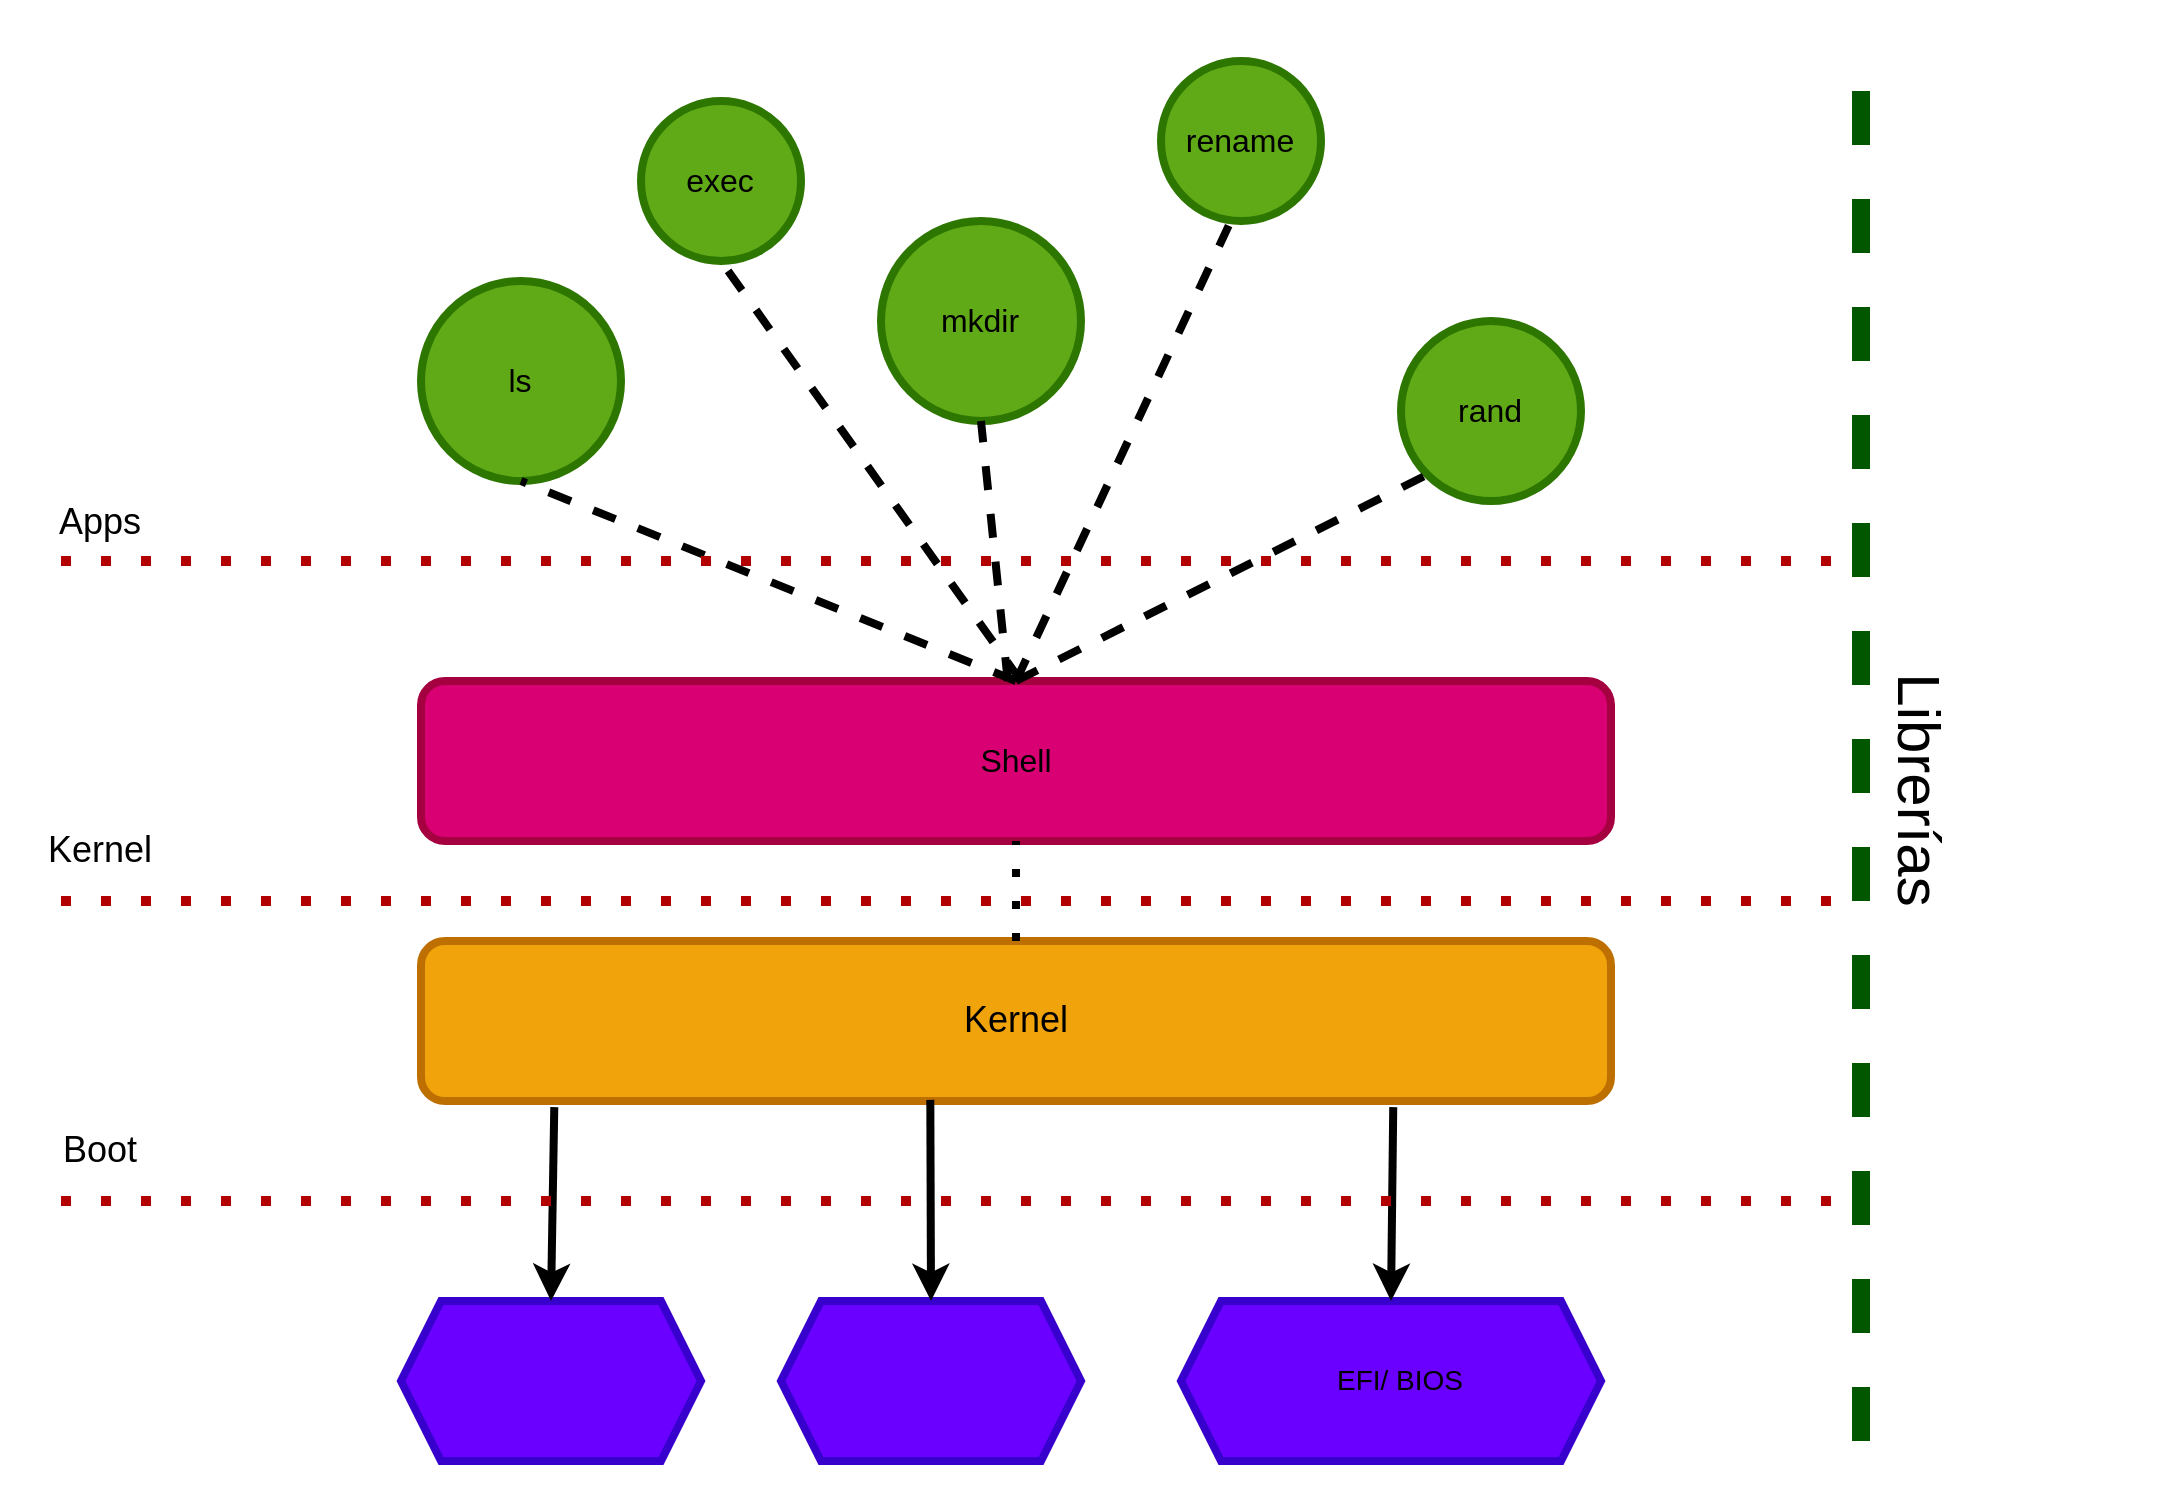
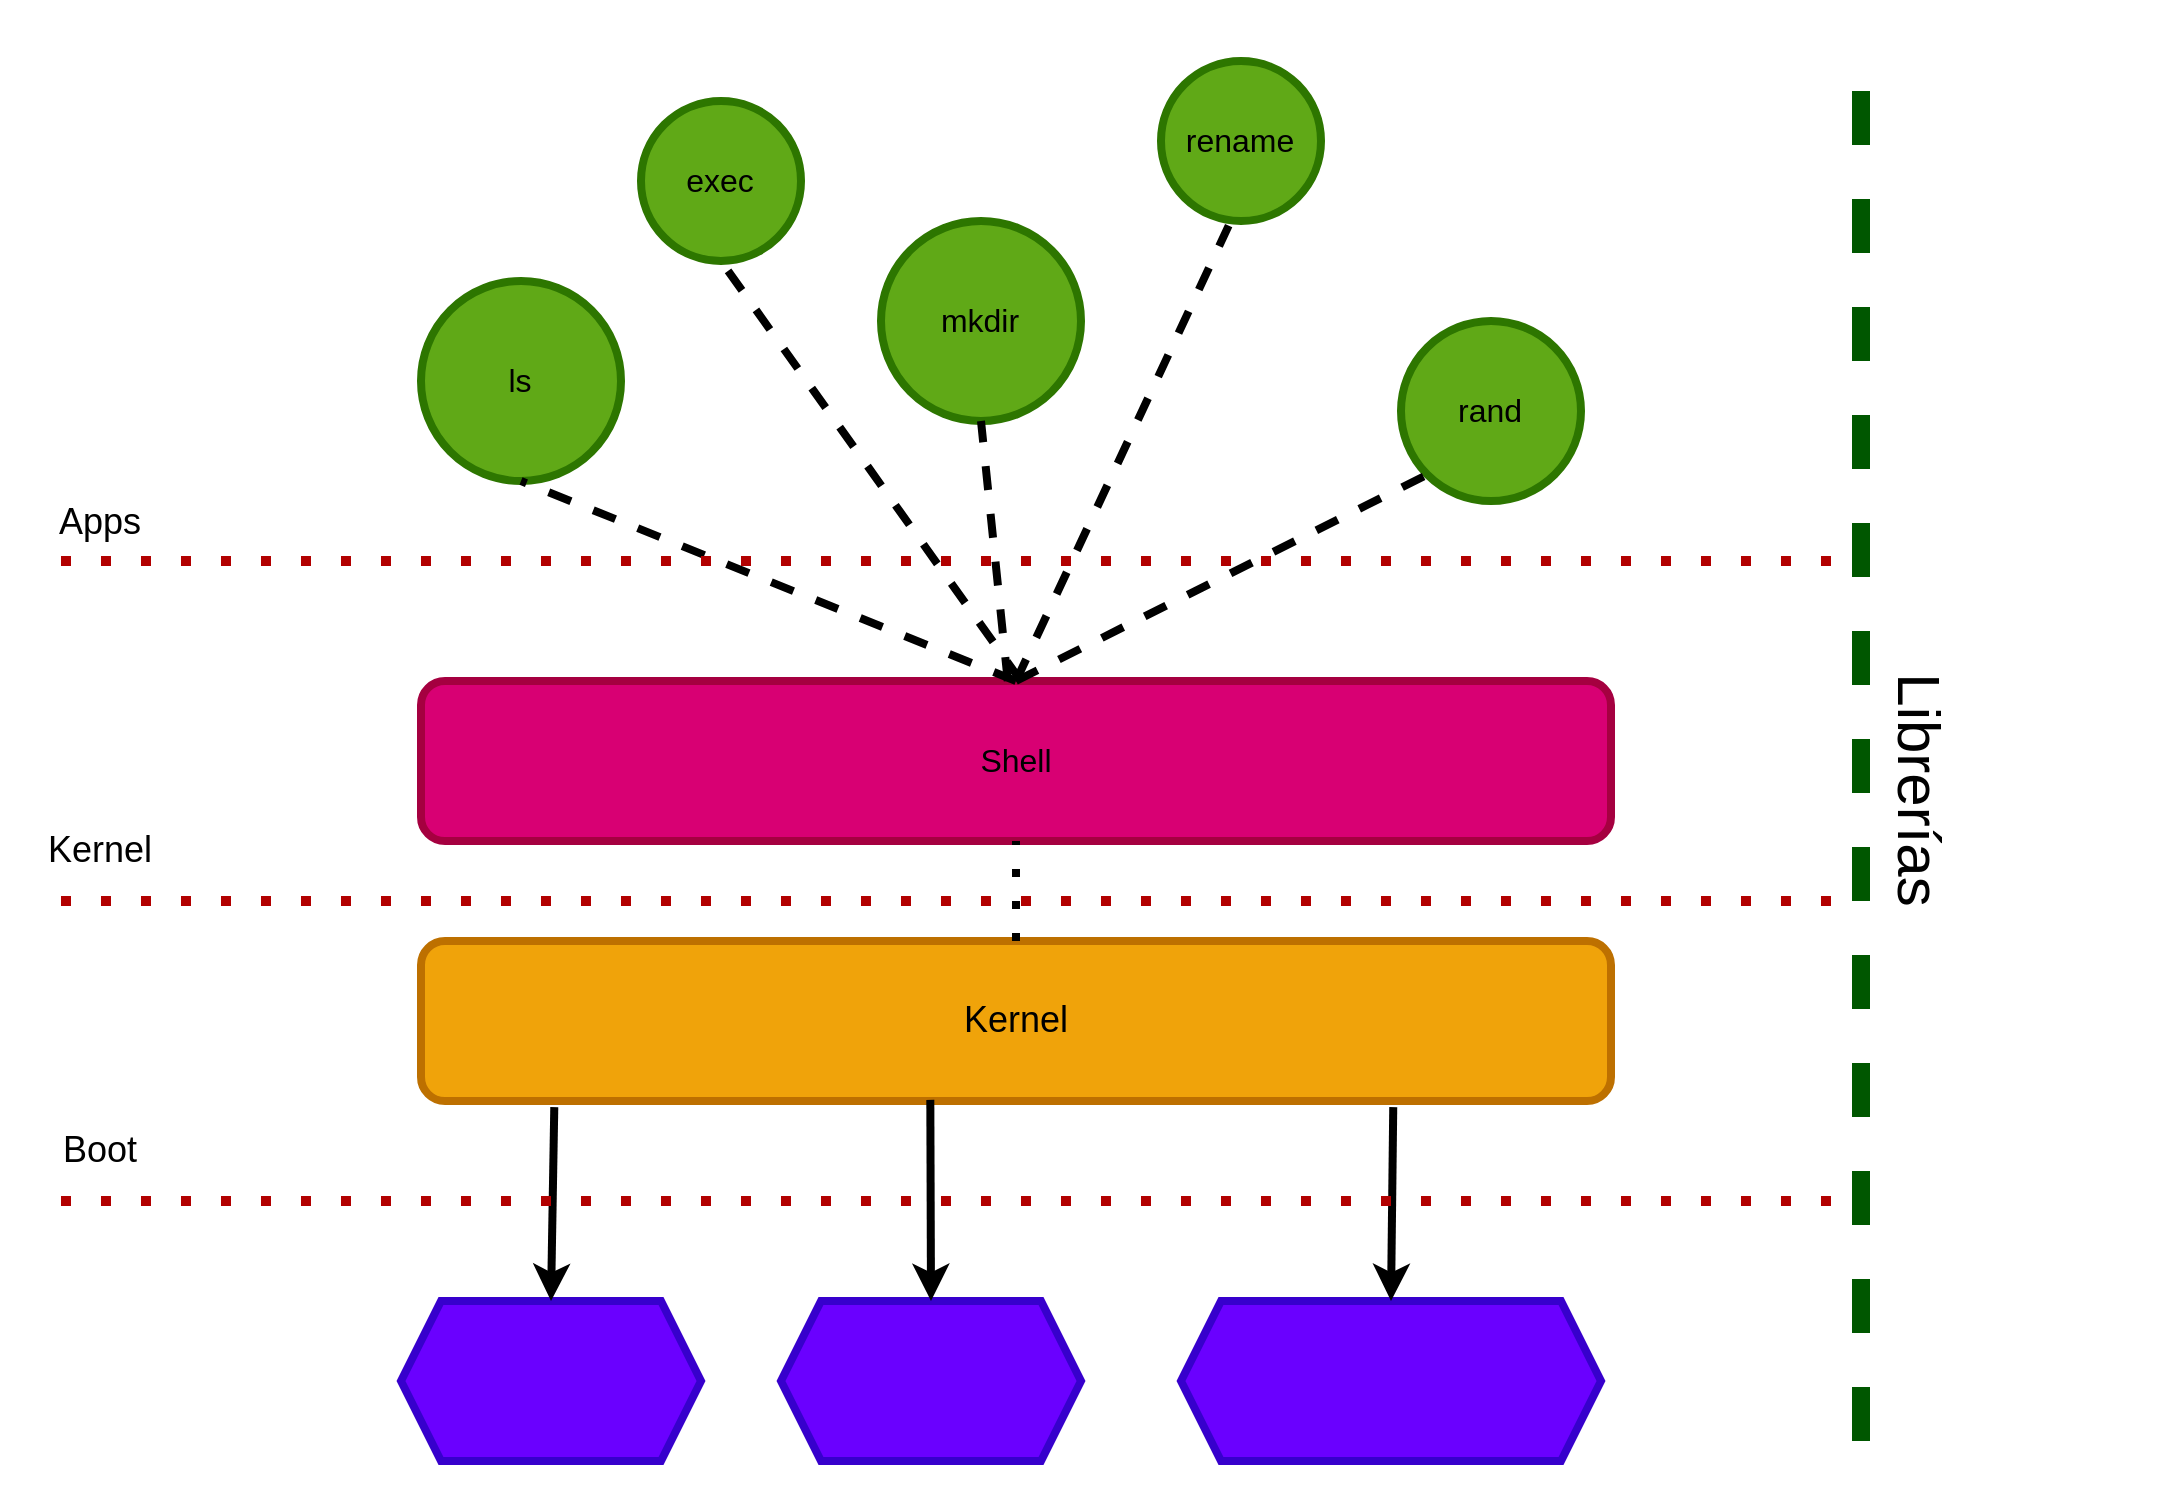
  <mxCell id="0" />
  <mxCell id="1" parent="0" />
  <mxCell id="2" value="" style="rounded=1;whiteSpace=wrap;html=1;fillColor=#f0a30a;fontColor=#000000;strokeColor=#BD7000;strokeWidth=4;" vertex="1" parent="1"><mxGeometry x="210" y="470" width="595" height="80" as="geometry" /></mxCell>
  <mxCell id="3" value="" style="shape=hexagon;perimeter=hexagonPerimeter2;whiteSpace=wrap;html=1;fixedSize=1;fillColor=#6a00ff;fontColor=#ffffff;strokeColor=#3700CC;strokeWidth=4;" vertex="1" parent="1"><mxGeometry x="200" y="650" width="150" height="80" as="geometry" /></mxCell>
  <mxCell id="4" value="" style="shape=hexagon;perimeter=hexagonPerimeter2;whiteSpace=wrap;html=1;fixedSize=1;fillColor=#6a00ff;fontColor=#ffffff;strokeColor=#3700CC;strokeWidth=4;" vertex="1" parent="1"><mxGeometry x="390" y="650" width="150" height="80" as="geometry" /></mxCell>
  <mxCell id="5" value="" style="shape=hexagon;perimeter=hexagonPerimeter2;whiteSpace=wrap;html=1;fixedSize=1;fillColor=#6a00ff;fontColor=#ffffff;strokeColor=#3700CC;strokeWidth=4;" vertex="1" parent="1"><mxGeometry x="590" y="650" width="210" height="80" as="geometry" /></mxCell>
  <mxCell id="6" value="" style="endArrow=classic;html=1;rounded=0;exitX=0.112;exitY=1.038;exitDx=0;exitDy=0;entryX=0.5;entryY=0;entryDx=0;entryDy=0;strokeWidth=4;exitPerimeter=0;" edge="1" parent="1" source="2" target="3"><mxGeometry width="50" height="50" relative="1" as="geometry"><mxPoint x="480" y="640" as="sourcePoint" /><mxPoint x="530" y="590" as="targetPoint" /></mxGeometry></mxCell>
  <mxCell id="7" value="" style="endArrow=classic;html=1;rounded=0;exitX=0.428;exitY=0.993;exitDx=0;exitDy=0;entryX=0.5;entryY=0;entryDx=0;entryDy=0;strokeWidth=4;exitPerimeter=0;" edge="1" parent="1" source="2" target="4"><mxGeometry width="50" height="50" relative="1" as="geometry"><mxPoint x="518" y="560" as="sourcePoint" /><mxPoint x="285" y="660" as="targetPoint" /></mxGeometry></mxCell>
  <mxCell id="8" value="" style="endArrow=classic;html=1;rounded=0;exitX=0.817;exitY=1.038;exitDx=0;exitDy=0;entryX=0.5;entryY=0;entryDx=0;entryDy=0;strokeWidth=4;exitPerimeter=0;" edge="1" parent="1" source="2" target="5"><mxGeometry width="50" height="50" relative="1" as="geometry"><mxPoint x="518" y="560" as="sourcePoint" /><mxPoint x="475" y="660" as="targetPoint" /></mxGeometry></mxCell>
  <mxCell id="9" value="" style="rounded=1;whiteSpace=wrap;html=1;fillColor=#d80073;strokeColor=#A50040;strokeWidth=4;fontColor=#ffffff;" vertex="1" parent="1"><mxGeometry x="210" y="340" width="595" height="80" as="geometry" /></mxCell>
  <mxCell id="10" value="" style="endArrow=none;dashed=1;html=1;dashPattern=1 3;strokeWidth=4;rounded=0;entryX=0.5;entryY=1;entryDx=0;entryDy=0;exitX=0.5;exitY=0;exitDx=0;exitDy=0;" edge="1" parent="1" source="2" target="9"><mxGeometry width="50" height="50" relative="1" as="geometry"><mxPoint x="470" y="490" as="sourcePoint" /><mxPoint x="520" y="440" as="targetPoint" /></mxGeometry></mxCell>
  <mxCell id="11" value="" style="ellipse;whiteSpace=wrap;html=1;aspect=fixed;fillColor=#60a917;fontColor=#ffffff;strokeColor=#2D7600;strokeWidth=4;" vertex="1" parent="1"><mxGeometry x="210" y="140" width="100" height="100" as="geometry" /></mxCell>
  <mxCell id="12" value="" style="ellipse;whiteSpace=wrap;html=1;aspect=fixed;fillColor=#60a917;fontColor=#ffffff;strokeColor=#2D7600;strokeWidth=4;" vertex="1" parent="1"><mxGeometry x="320" y="50" width="80" height="80" as="geometry" /></mxCell>
  <mxCell id="13" value="" style="ellipse;whiteSpace=wrap;html=1;aspect=fixed;fillColor=#60a917;fontColor=#ffffff;strokeColor=#2D7600;strokeWidth=4;" vertex="1" parent="1"><mxGeometry x="440" y="110" width="100" height="100" as="geometry" /></mxCell>
  <mxCell id="14" value="" style="ellipse;whiteSpace=wrap;html=1;aspect=fixed;fillColor=#60a917;fontColor=#ffffff;strokeColor=#2D7600;strokeWidth=4;" vertex="1" parent="1"><mxGeometry x="580" y="30" width="80" height="80" as="geometry" /></mxCell>
  <mxCell id="15" value="" style="ellipse;whiteSpace=wrap;html=1;aspect=fixed;fillColor=#60a917;fontColor=#ffffff;strokeColor=#2D7600;strokeWidth=4;" vertex="1" parent="1"><mxGeometry x="700" y="160" width="90" height="90" as="geometry" /></mxCell>
  <mxCell id="16" value="" style="endArrow=none;dashed=1;html=1;rounded=0;exitX=0.5;exitY=0;exitDx=0;exitDy=0;entryX=0.5;entryY=1;entryDx=0;entryDy=0;strokeWidth=4;" edge="1" parent="1" source="9" target="11"><mxGeometry width="50" height="50" relative="1" as="geometry"><mxPoint x="490" y="330" as="sourcePoint" /><mxPoint x="540" y="280" as="targetPoint" /></mxGeometry></mxCell>
  <mxCell id="17" value="" style="endArrow=none;dashed=1;html=1;rounded=0;entryX=0.5;entryY=1;entryDx=0;entryDy=0;strokeWidth=4;" edge="1" parent="1" target="12"><mxGeometry width="50" height="50" relative="1" as="geometry"><mxPoint x="510" y="340" as="sourcePoint" /><mxPoint x="280" y="250" as="targetPoint" /></mxGeometry></mxCell>
  <mxCell id="18" value="" style="endArrow=none;dashed=1;html=1;rounded=0;entryX=0.5;entryY=1;entryDx=0;entryDy=0;strokeWidth=4;" edge="1" parent="1" source="9" target="13"><mxGeometry width="50" height="50" relative="1" as="geometry"><mxPoint x="528" y="360" as="sourcePoint" /><mxPoint x="290" y="260" as="targetPoint" /></mxGeometry></mxCell>
  <mxCell id="19" value="" style="endArrow=none;dashed=1;html=1;rounded=0;exitX=0.5;exitY=0;exitDx=0;exitDy=0;entryX=0.423;entryY=1.029;entryDx=0;entryDy=0;strokeWidth=4;entryPerimeter=0;" edge="1" parent="1" source="9" target="14"><mxGeometry width="50" height="50" relative="1" as="geometry"><mxPoint x="538" y="370" as="sourcePoint" /><mxPoint x="300" y="270" as="targetPoint" /></mxGeometry></mxCell>
  <mxCell id="20" value="" style="endArrow=none;dashed=1;html=1;rounded=0;exitX=0.5;exitY=0;exitDx=0;exitDy=0;entryX=0;entryY=1;entryDx=0;entryDy=0;strokeWidth=4;" edge="1" parent="1" source="9" target="15"><mxGeometry width="50" height="50" relative="1" as="geometry"><mxPoint x="548" y="380" as="sourcePoint" /><mxPoint x="310" y="280" as="targetPoint" /></mxGeometry></mxCell>
- <mxCell id="21" value="EFI/ BIOS" style="text;html=1;align=center;verticalAlign=middle;whiteSpace=wrap;rounded=0;fontSize=14;" vertex="1" parent="1"><mxGeometry x="640" y="650" width="120" height="80" as="geometry" /></mxCell>
  <mxCell id="22" value="Kernel" style="text;html=1;align=center;verticalAlign=middle;whiteSpace=wrap;rounded=0;fontSize=18;" vertex="1" parent="1"><mxGeometry x="447.5" y="470" width="120" height="80" as="geometry" /></mxCell>
  <mxCell id="23" value="Shell" style="text;html=1;align=center;verticalAlign=middle;whiteSpace=wrap;rounded=0;fontSize=16;" vertex="1" parent="1"><mxGeometry x="447.5" y="340" width="120" height="80" as="geometry" /></mxCell>
  <mxCell id="24" value="ls" style="text;html=1;align=center;verticalAlign=middle;whiteSpace=wrap;rounded=0;fontSize=16;" vertex="1" parent="1"><mxGeometry x="200" y="150" width="120" height="80" as="geometry" /></mxCell>
  <mxCell id="25" value="exec" style="text;html=1;align=center;verticalAlign=middle;whiteSpace=wrap;rounded=0;fontSize=16;" vertex="1" parent="1"><mxGeometry x="300" y="50" width="120" height="80" as="geometry" /></mxCell>
  <mxCell id="26" value="mkdir" style="text;html=1;align=center;verticalAlign=middle;whiteSpace=wrap;rounded=0;fontSize=16;" vertex="1" parent="1"><mxGeometry x="430" y="120" width="120" height="80" as="geometry" /></mxCell>
  <mxCell id="27" value="rename" style="text;html=1;align=center;verticalAlign=middle;whiteSpace=wrap;rounded=0;fontSize=16;" vertex="1" parent="1"><mxGeometry x="560" y="30" width="120" height="80" as="geometry" /></mxCell>
  <mxCell id="28" value="rand" style="text;html=1;align=center;verticalAlign=middle;whiteSpace=wrap;rounded=0;fontSize=16;" vertex="1" parent="1"><mxGeometry x="685" y="165" width="120" height="80" as="geometry" /></mxCell>
  <mxCell id="29" value="" style="endArrow=none;dashed=1;html=1;rounded=0;strokeWidth=9;fillColor=#008a00;strokeColor=#005700;" edge="1" parent="1"><mxGeometry width="50" height="50" relative="1" as="geometry"><mxPoint x="930" y="720" as="sourcePoint" /><mxPoint x="930" y="20" as="targetPoint" /></mxGeometry></mxCell>
  <mxCell id="30" value="Librerías" style="text;html=1;align=center;verticalAlign=middle;whiteSpace=wrap;rounded=0;rotation=90;fontSize=30;" vertex="1" parent="1"><mxGeometry x="860" y="350" width="200" height="90" as="geometry" /></mxCell>
  <mxCell id="31" value="" style="endArrow=none;dashed=1;html=1;dashPattern=1 3;strokeWidth=5;rounded=0;fillColor=#e51400;strokeColor=#B20000;" edge="1" parent="1"><mxGeometry width="50" height="50" relative="1" as="geometry"><mxPoint x="30" y="600" as="sourcePoint" /><mxPoint x="930" y="600" as="targetPoint" /></mxGeometry></mxCell>
  <mxCell id="32" value="" style="endArrow=none;dashed=1;html=1;dashPattern=1 3;strokeWidth=5;rounded=0;fillColor=#e51400;strokeColor=#B20000;" edge="1" parent="1"><mxGeometry width="50" height="50" relative="1" as="geometry"><mxPoint x="30" y="450" as="sourcePoint" /><mxPoint x="930" y="450" as="targetPoint" /></mxGeometry></mxCell>
  <mxCell id="33" value="" style="endArrow=none;dashed=1;html=1;dashPattern=1 3;strokeWidth=5;rounded=0;fillColor=#e51400;strokeColor=#B20000;" edge="1" parent="1"><mxGeometry width="50" height="50" relative="1" as="geometry"><mxPoint x="30" y="280" as="sourcePoint" /><mxPoint x="930" y="280" as="targetPoint" /></mxGeometry></mxCell>
  <mxCell id="34" value="Boot" style="text;html=1;align=center;verticalAlign=middle;whiteSpace=wrap;rounded=0;fontSize=18;" vertex="1" parent="1"><mxGeometry x="20" y="560" width="60" height="30" as="geometry" /></mxCell>
  <mxCell id="35" value="Kernel" style="text;html=1;align=center;verticalAlign=middle;whiteSpace=wrap;rounded=0;fontSize=18;" vertex="1" parent="1"><mxGeometry x="20" y="410" width="60" height="30" as="geometry" /></mxCell>
  <mxCell id="36" value="Apps" style="text;html=1;align=center;verticalAlign=middle;whiteSpace=wrap;rounded=0;fontSize=18;" vertex="1" parent="1"><mxGeometry x="20" y="246" width="60" height="30" as="geometry" /></mxCell>
